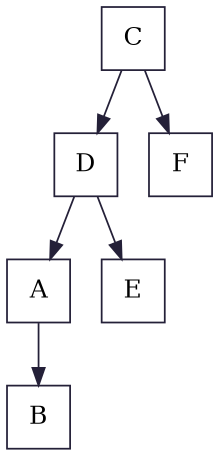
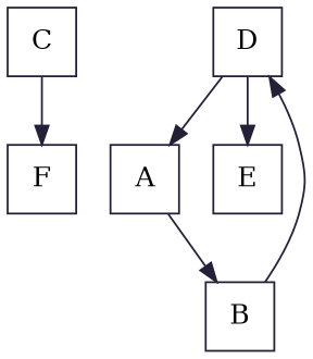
  digraph {
    color="#242038"
    node [color="#242038" shape=square]
    edge [color="#242038"]
    C
    D
    F
    A
    B
    E
-   C -> D
+   B -> D
    C -> F
    D -> A
    D -> E
    A -> B
  }
